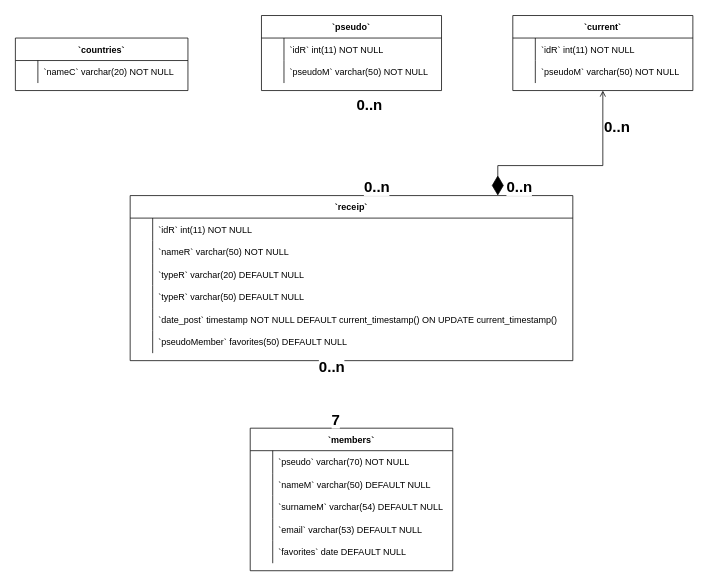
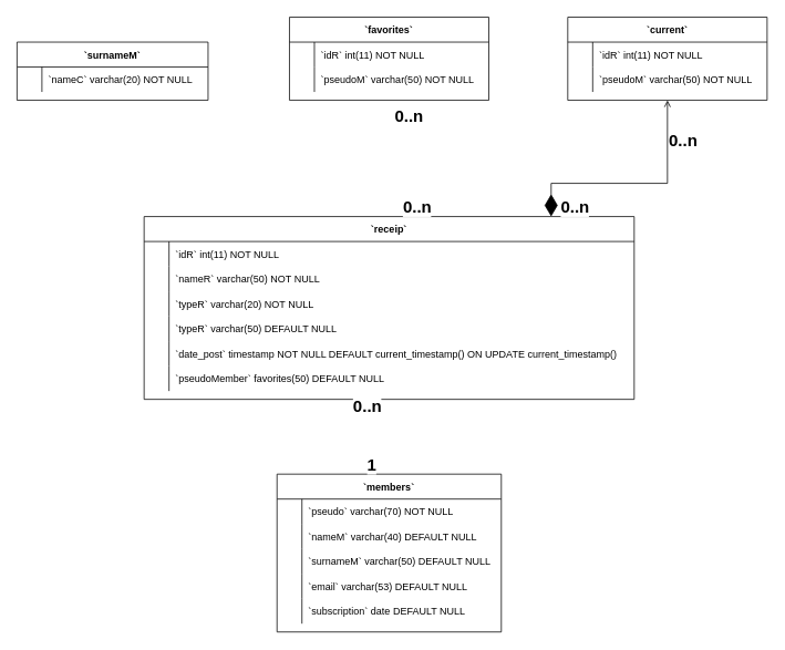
  <mxCell id="0" />
  <mxCell id="1" parent="0" />
- <mxCell id="2" value="`countries`" style="shape=table;startSize=30;container=1;collapsible=1;childLayout=tableLayout;fixedRows=1;rowLines=0;fontStyle=1;align=center;resizeLast=1;" vertex="1" parent="1"><mxGeometry x="20" y="50" width="230" height="70" as="geometry" /></mxCell>
+ <mxCell id="2" value="`surnameM`" style="shape=table;startSize=30;container=1;collapsible=1;childLayout=tableLayout;fixedRows=1;rowLines=0;fontStyle=1;align=center;resizeLast=1;" vertex="1" parent="1"><mxGeometry x="20" y="50" width="230" height="70" as="geometry" /></mxCell>
  <mxCell id="3" value="" style="shape=tableRow;horizontal=0;startSize=0;swimlaneHead=0;swimlaneBody=0;fillColor=none;collapsible=0;dropTarget=0;points=[[0,0.5],[1,0.5]];portConstraint=eastwest;top=0;left=0;right=0;bottom=0;" vertex="1" parent="2"><mxGeometry y="30" width="230" height="30" as="geometry" /></mxCell>
  <mxCell id="4" value="" style="shape=partialRectangle;overflow=hidden;connectable=0;fillColor=none;top=0;left=0;bottom=0;right=0;" vertex="1" parent="3"><mxGeometry width="30" height="30" as="geometry"><mxRectangle width="30" height="30" as="alternateBounds" /></mxGeometry></mxCell>
  <mxCell id="5" value="`nameC` varchar(20) NOT NULL" style="shape=partialRectangle;overflow=hidden;connectable=0;fillColor=none;align=left;top=0;left=0;bottom=0;right=0;spacingLeft=6;" vertex="1" parent="3"><mxGeometry x="30" width="200" height="30" as="geometry"><mxRectangle width="200" height="30" as="alternateBounds" /></mxGeometry></mxCell>
- <mxCell id="6" value="`pseudo`" style="shape=table;startSize=30;container=1;collapsible=1;childLayout=tableLayout;fixedRows=1;rowLines=0;fontStyle=1;align=center;resizeLast=1;" vertex="1" parent="1"><mxGeometry x="348" y="20" width="240" height="100" as="geometry" /></mxCell>
+ <mxCell id="6" value="`favorites`" style="shape=table;startSize=30;container=1;collapsible=1;childLayout=tableLayout;fixedRows=1;rowLines=0;fontStyle=1;align=center;resizeLast=1;" vertex="1" parent="1"><mxGeometry x="348" y="20" width="240" height="100" as="geometry" /></mxCell>
  <mxCell id="7" value="" style="shape=tableRow;horizontal=0;startSize=0;swimlaneHead=0;swimlaneBody=0;fillColor=none;collapsible=0;dropTarget=0;points=[[0,0.5],[1,0.5]];portConstraint=eastwest;top=0;left=0;right=0;bottom=0;" vertex="1" parent="6"><mxGeometry y="30" width="240" height="30" as="geometry" /></mxCell>
  <mxCell id="8" value="" style="shape=partialRectangle;overflow=hidden;connectable=0;fillColor=none;top=0;left=0;bottom=0;right=0;" vertex="1" parent="7"><mxGeometry width="30" height="30" as="geometry"><mxRectangle width="30" height="30" as="alternateBounds" /></mxGeometry></mxCell>
  <mxCell id="9" value="`idR` int(11) NOT NULL" style="shape=partialRectangle;overflow=hidden;connectable=0;fillColor=none;align=left;top=0;left=0;bottom=0;right=0;spacingLeft=6;" vertex="1" parent="7"><mxGeometry x="30" width="210" height="30" as="geometry"><mxRectangle width="210" height="30" as="alternateBounds" /></mxGeometry></mxCell>
  <mxCell id="10" value="" style="shape=tableRow;horizontal=0;startSize=0;swimlaneHead=0;swimlaneBody=0;fillColor=none;collapsible=0;dropTarget=0;points=[[0,0.5],[1,0.5]];portConstraint=eastwest;top=0;left=0;right=0;bottom=0;" vertex="1" parent="6"><mxGeometry y="60" width="240" height="30" as="geometry" /></mxCell>
  <mxCell id="11" value="" style="shape=partialRectangle;overflow=hidden;connectable=0;fillColor=none;top=0;left=0;bottom=0;right=0;" vertex="1" parent="10"><mxGeometry width="30" height="30" as="geometry"><mxRectangle width="30" height="30" as="alternateBounds" /></mxGeometry></mxCell>
  <mxCell id="12" value="`pseudoM` varchar(50) NOT NULL" style="shape=partialRectangle;overflow=hidden;connectable=0;fillColor=none;align=left;top=0;left=0;bottom=0;right=0;spacingLeft=6;" vertex="1" parent="10"><mxGeometry x="30" width="210" height="30" as="geometry"><mxRectangle width="210" height="30" as="alternateBounds" /></mxGeometry></mxCell>
  <mxCell id="13" value="`current`" style="shape=table;startSize=30;container=1;collapsible=1;childLayout=tableLayout;fixedRows=1;rowLines=0;fontStyle=1;align=center;resizeLast=1;" vertex="1" parent="1"><mxGeometry x="683" y="20" width="240" height="100" as="geometry" /></mxCell>
  <mxCell id="14" value="" style="shape=tableRow;horizontal=0;startSize=0;swimlaneHead=0;swimlaneBody=0;fillColor=none;collapsible=0;dropTarget=0;points=[[0,0.5],[1,0.5]];portConstraint=eastwest;top=0;left=0;right=0;bottom=0;" vertex="1" parent="13"><mxGeometry y="30" width="240" height="30" as="geometry" /></mxCell>
  <mxCell id="15" value="" style="shape=partialRectangle;overflow=hidden;connectable=0;fillColor=none;top=0;left=0;bottom=0;right=0;" vertex="1" parent="14"><mxGeometry width="30" height="30" as="geometry"><mxRectangle width="30" height="30" as="alternateBounds" /></mxGeometry></mxCell>
  <mxCell id="16" value="`idR` int(11) NOT NULL" style="shape=partialRectangle;overflow=hidden;connectable=0;fillColor=none;align=left;top=0;left=0;bottom=0;right=0;spacingLeft=6;" vertex="1" parent="14"><mxGeometry x="30" width="210" height="30" as="geometry"><mxRectangle width="210" height="30" as="alternateBounds" /></mxGeometry></mxCell>
  <mxCell id="17" value="" style="shape=tableRow;horizontal=0;startSize=0;swimlaneHead=0;swimlaneBody=0;fillColor=none;collapsible=0;dropTarget=0;points=[[0,0.5],[1,0.5]];portConstraint=eastwest;top=0;left=0;right=0;bottom=0;" vertex="1" parent="13"><mxGeometry y="60" width="240" height="30" as="geometry" /></mxCell>
  <mxCell id="18" value="" style="shape=partialRectangle;overflow=hidden;connectable=0;fillColor=none;top=0;left=0;bottom=0;right=0;" vertex="1" parent="17"><mxGeometry width="30" height="30" as="geometry"><mxRectangle width="30" height="30" as="alternateBounds" /></mxGeometry></mxCell>
  <mxCell id="19" value="`pseudoM` varchar(50) NOT NULL" style="shape=partialRectangle;overflow=hidden;connectable=0;fillColor=none;align=left;top=0;left=0;bottom=0;right=0;spacingLeft=6;" vertex="1" parent="17"><mxGeometry x="30" width="210" height="30" as="geometry"><mxRectangle width="210" height="30" as="alternateBounds" /></mxGeometry></mxCell>
  <mxCell id="20" value="`members`" style="shape=table;startSize=30;container=1;collapsible=1;childLayout=tableLayout;fixedRows=1;rowLines=0;fontStyle=1;align=center;resizeLast=1;" vertex="1" parent="1"><mxGeometry x="333" y="570" width="270" height="190" as="geometry" /></mxCell>
  <mxCell id="21" value="" style="shape=tableRow;horizontal=0;startSize=0;swimlaneHead=0;swimlaneBody=0;fillColor=none;collapsible=0;dropTarget=0;points=[[0,0.5],[1,0.5]];portConstraint=eastwest;top=0;left=0;right=0;bottom=0;" vertex="1" parent="20"><mxGeometry y="30" width="270" height="30" as="geometry" /></mxCell>
  <mxCell id="22" value="" style="shape=partialRectangle;overflow=hidden;connectable=0;fillColor=none;top=0;left=0;bottom=0;right=0;" vertex="1" parent="21"><mxGeometry width="30" height="30" as="geometry"><mxRectangle width="30" height="30" as="alternateBounds" /></mxGeometry></mxCell>
  <mxCell id="23" value="`pseudo` varchar(70) NOT NULL" style="shape=partialRectangle;overflow=hidden;connectable=0;fillColor=none;align=left;top=0;left=0;bottom=0;right=0;spacingLeft=6;" vertex="1" parent="21"><mxGeometry x="30" width="240" height="30" as="geometry"><mxRectangle width="240" height="30" as="alternateBounds" /></mxGeometry></mxCell>
  <mxCell id="24" value="" style="shape=tableRow;horizontal=0;startSize=0;swimlaneHead=0;swimlaneBody=0;fillColor=none;collapsible=0;dropTarget=0;points=[[0,0.5],[1,0.5]];portConstraint=eastwest;top=0;left=0;right=0;bottom=0;" vertex="1" parent="20"><mxGeometry y="60" width="270" height="30" as="geometry" /></mxCell>
  <mxCell id="25" value="" style="shape=partialRectangle;overflow=hidden;connectable=0;fillColor=none;top=0;left=0;bottom=0;right=0;" vertex="1" parent="24"><mxGeometry width="30" height="30" as="geometry"><mxRectangle width="30" height="30" as="alternateBounds" /></mxGeometry></mxCell>
- <mxCell id="26" value="`nameM` varchar(50) DEFAULT NULL" style="shape=partialRectangle;overflow=hidden;connectable=0;fillColor=none;align=left;top=0;left=0;bottom=0;right=0;spacingLeft=6;" vertex="1" parent="24"><mxGeometry x="30" width="240" height="30" as="geometry"><mxRectangle width="240" height="30" as="alternateBounds" /></mxGeometry></mxCell>
+ <mxCell id="26" value="`nameM` varchar(40) DEFAULT NULL" style="shape=partialRectangle;overflow=hidden;connectable=0;fillColor=none;align=left;top=0;left=0;bottom=0;right=0;spacingLeft=6;" vertex="1" parent="24"><mxGeometry x="30" width="240" height="30" as="geometry"><mxRectangle width="240" height="30" as="alternateBounds" /></mxGeometry></mxCell>
  <mxCell id="27" value="" style="shape=tableRow;horizontal=0;startSize=0;swimlaneHead=0;swimlaneBody=0;fillColor=none;collapsible=0;dropTarget=0;points=[[0,0.5],[1,0.5]];portConstraint=eastwest;top=0;left=0;right=0;bottom=0;" vertex="1" parent="20"><mxGeometry y="90" width="270" height="30" as="geometry" /></mxCell>
  <mxCell id="28" value="" style="shape=partialRectangle;overflow=hidden;connectable=0;fillColor=none;top=0;left=0;bottom=0;right=0;" vertex="1" parent="27"><mxGeometry width="30" height="30" as="geometry"><mxRectangle width="30" height="30" as="alternateBounds" /></mxGeometry></mxCell>
- <mxCell id="29" value="`surnameM` varchar(54) DEFAULT NULL" style="shape=partialRectangle;overflow=hidden;connectable=0;fillColor=none;align=left;top=0;left=0;bottom=0;right=0;spacingLeft=6;" vertex="1" parent="27"><mxGeometry x="30" width="240" height="30" as="geometry"><mxRectangle width="240" height="30" as="alternateBounds" /></mxGeometry></mxCell>
+ <mxCell id="29" value="`surnameM` varchar(50) DEFAULT NULL" style="shape=partialRectangle;overflow=hidden;connectable=0;fillColor=none;align=left;top=0;left=0;bottom=0;right=0;spacingLeft=6;" vertex="1" parent="27"><mxGeometry x="30" width="240" height="30" as="geometry"><mxRectangle width="240" height="30" as="alternateBounds" /></mxGeometry></mxCell>
  <mxCell id="30" value="" style="shape=tableRow;horizontal=0;startSize=0;swimlaneHead=0;swimlaneBody=0;fillColor=none;collapsible=0;dropTarget=0;points=[[0,0.5],[1,0.5]];portConstraint=eastwest;top=0;left=0;right=0;bottom=0;" vertex="1" parent="20"><mxGeometry y="120" width="270" height="30" as="geometry" /></mxCell>
  <mxCell id="31" value="" style="shape=partialRectangle;overflow=hidden;connectable=0;fillColor=none;top=0;left=0;bottom=0;right=0;" vertex="1" parent="30"><mxGeometry width="30" height="30" as="geometry"><mxRectangle width="30" height="30" as="alternateBounds" /></mxGeometry></mxCell>
  <mxCell id="32" value="`email` varchar(53) DEFAULT NULL" style="shape=partialRectangle;overflow=hidden;connectable=0;fillColor=none;align=left;top=0;left=0;bottom=0;right=0;spacingLeft=6;" vertex="1" parent="30"><mxGeometry x="30" width="240" height="30" as="geometry"><mxRectangle width="240" height="30" as="alternateBounds" /></mxGeometry></mxCell>
  <mxCell id="33" value="" style="shape=tableRow;horizontal=0;startSize=0;swimlaneHead=0;swimlaneBody=0;fillColor=none;collapsible=0;dropTarget=0;points=[[0,0.5],[1,0.5]];portConstraint=eastwest;top=0;left=0;right=0;bottom=0;" vertex="1" parent="20"><mxGeometry y="150" width="270" height="30" as="geometry" /></mxCell>
  <mxCell id="34" value="" style="shape=partialRectangle;overflow=hidden;connectable=0;fillColor=none;top=0;left=0;bottom=0;right=0;" vertex="1" parent="33"><mxGeometry width="30" height="30" as="geometry"><mxRectangle width="30" height="30" as="alternateBounds" /></mxGeometry></mxCell>
- <mxCell id="35" value="`favorites` date DEFAULT NULL" style="shape=partialRectangle;overflow=hidden;connectable=0;fillColor=none;align=left;top=0;left=0;bottom=0;right=0;spacingLeft=6;" vertex="1" parent="33"><mxGeometry x="30" width="240" height="30" as="geometry"><mxRectangle width="240" height="30" as="alternateBounds" /></mxGeometry></mxCell>
+ <mxCell id="35" value="`subscription` date DEFAULT NULL" style="shape=partialRectangle;overflow=hidden;connectable=0;fillColor=none;align=left;top=0;left=0;bottom=0;right=0;spacingLeft=6;" vertex="1" parent="33"><mxGeometry x="30" width="240" height="30" as="geometry"><mxRectangle width="240" height="30" as="alternateBounds" /></mxGeometry></mxCell>
  <mxCell id="36" value="`receip`" style="shape=table;startSize=30;container=1;collapsible=1;childLayout=tableLayout;fixedRows=1;rowLines=0;fontStyle=1;align=center;resizeLast=1;" vertex="1" parent="1"><mxGeometry x="173" y="260" width="590" height="220" as="geometry" /></mxCell>
  <mxCell id="37" value="" style="shape=tableRow;horizontal=0;startSize=0;swimlaneHead=0;swimlaneBody=0;fillColor=none;collapsible=0;dropTarget=0;points=[[0,0.5],[1,0.5]];portConstraint=eastwest;top=0;left=0;right=0;bottom=0;" vertex="1" parent="36"><mxGeometry y="30" width="590" height="30" as="geometry" /></mxCell>
  <mxCell id="38" value="" style="shape=partialRectangle;overflow=hidden;connectable=0;fillColor=none;top=0;left=0;bottom=0;right=0;" vertex="1" parent="37"><mxGeometry width="30" height="30" as="geometry"><mxRectangle width="30" height="30" as="alternateBounds" /></mxGeometry></mxCell>
  <mxCell id="39" value="`idR` int(11) NOT NULL" style="shape=partialRectangle;overflow=hidden;connectable=0;fillColor=none;align=left;top=0;left=0;bottom=0;right=0;spacingLeft=6;" vertex="1" parent="37"><mxGeometry x="30" width="560" height="30" as="geometry"><mxRectangle width="560" height="30" as="alternateBounds" /></mxGeometry></mxCell>
  <mxCell id="40" value="" style="shape=tableRow;horizontal=0;startSize=0;swimlaneHead=0;swimlaneBody=0;fillColor=none;collapsible=0;dropTarget=0;points=[[0,0.5],[1,0.5]];portConstraint=eastwest;top=0;left=0;right=0;bottom=0;" vertex="1" parent="36"><mxGeometry y="60" width="590" height="30" as="geometry" /></mxCell>
  <mxCell id="41" value="" style="shape=partialRectangle;overflow=hidden;connectable=0;fillColor=none;top=0;left=0;bottom=0;right=0;" vertex="1" parent="40"><mxGeometry width="30" height="30" as="geometry"><mxRectangle width="30" height="30" as="alternateBounds" /></mxGeometry></mxCell>
  <mxCell id="42" value="`nameR` varchar(50) NOT NULL" style="shape=partialRectangle;overflow=hidden;connectable=0;fillColor=none;align=left;top=0;left=0;bottom=0;right=0;spacingLeft=6;" vertex="1" parent="40"><mxGeometry x="30" width="560" height="30" as="geometry"><mxRectangle width="560" height="30" as="alternateBounds" /></mxGeometry></mxCell>
  <mxCell id="43" value="" style="shape=tableRow;horizontal=0;startSize=0;swimlaneHead=0;swimlaneBody=0;fillColor=none;collapsible=0;dropTarget=0;points=[[0,0.5],[1,0.5]];portConstraint=eastwest;top=0;left=0;right=0;bottom=0;" vertex="1" parent="36"><mxGeometry y="90" width="590" height="30" as="geometry" /></mxCell>
  <mxCell id="44" value="" style="shape=partialRectangle;overflow=hidden;connectable=0;fillColor=none;top=0;left=0;bottom=0;right=0;" vertex="1" parent="43"><mxGeometry width="30" height="30" as="geometry"><mxRectangle width="30" height="30" as="alternateBounds" /></mxGeometry></mxCell>
- <mxCell id="45" value="`typeR` varchar(20) DEFAULT NULL" style="shape=partialRectangle;overflow=hidden;connectable=0;fillColor=none;align=left;top=0;left=0;bottom=0;right=0;spacingLeft=6;" vertex="1" parent="43"><mxGeometry x="30" width="560" height="30" as="geometry"><mxRectangle width="560" height="30" as="alternateBounds" /></mxGeometry></mxCell>
+ <mxCell id="45" value="`typeR` varchar(20) NOT NULL" style="shape=partialRectangle;overflow=hidden;connectable=0;fillColor=none;align=left;top=0;left=0;bottom=0;right=0;spacingLeft=6;" vertex="1" parent="43"><mxGeometry x="30" width="560" height="30" as="geometry"><mxRectangle width="560" height="30" as="alternateBounds" /></mxGeometry></mxCell>
  <mxCell id="46" value="" style="shape=tableRow;horizontal=0;startSize=0;swimlaneHead=0;swimlaneBody=0;fillColor=none;collapsible=0;dropTarget=0;points=[[0,0.5],[1,0.5]];portConstraint=eastwest;top=0;left=0;right=0;bottom=0;" vertex="1" parent="36"><mxGeometry y="120" width="590" height="30" as="geometry" /></mxCell>
  <mxCell id="47" value="" style="shape=partialRectangle;overflow=hidden;connectable=0;fillColor=none;top=0;left=0;bottom=0;right=0;" vertex="1" parent="46"><mxGeometry width="30" height="30" as="geometry"><mxRectangle width="30" height="30" as="alternateBounds" /></mxGeometry></mxCell>
  <mxCell id="48" value="`typeR` varchar(50) DEFAULT NULL" style="shape=partialRectangle;overflow=hidden;connectable=0;fillColor=none;align=left;top=0;left=0;bottom=0;right=0;spacingLeft=6;" vertex="1" parent="46"><mxGeometry x="30" width="560" height="30" as="geometry"><mxRectangle width="560" height="30" as="alternateBounds" /></mxGeometry></mxCell>
  <mxCell id="49" value="" style="shape=tableRow;horizontal=0;startSize=0;swimlaneHead=0;swimlaneBody=0;fillColor=none;collapsible=0;dropTarget=0;points=[[0,0.5],[1,0.5]];portConstraint=eastwest;top=0;left=0;right=0;bottom=0;" vertex="1" parent="36"><mxGeometry y="150" width="590" height="30" as="geometry" /></mxCell>
  <mxCell id="50" value="" style="shape=partialRectangle;overflow=hidden;connectable=0;fillColor=none;top=0;left=0;bottom=0;right=0;" vertex="1" parent="49"><mxGeometry width="30" height="30" as="geometry"><mxRectangle width="30" height="30" as="alternateBounds" /></mxGeometry></mxCell>
  <mxCell id="51" value="`date_post` timestamp NOT NULL DEFAULT current_timestamp() ON UPDATE current_timestamp()" style="shape=partialRectangle;overflow=hidden;connectable=0;fillColor=none;align=left;top=0;left=0;bottom=0;right=0;spacingLeft=6;" vertex="1" parent="49"><mxGeometry x="30" width="560" height="30" as="geometry"><mxRectangle width="560" height="30" as="alternateBounds" /></mxGeometry></mxCell>
  <mxCell id="52" value="" style="shape=tableRow;horizontal=0;startSize=0;swimlaneHead=0;swimlaneBody=0;fillColor=none;collapsible=0;dropTarget=0;points=[[0,0.5],[1,0.5]];portConstraint=eastwest;top=0;left=0;right=0;bottom=0;" vertex="1" parent="36"><mxGeometry y="180" width="590" height="30" as="geometry" /></mxCell>
  <mxCell id="53" value="" style="shape=partialRectangle;overflow=hidden;connectable=0;fillColor=none;top=0;left=0;bottom=0;right=0;" vertex="1" parent="52"><mxGeometry width="30" height="30" as="geometry"><mxRectangle width="30" height="30" as="alternateBounds" /></mxGeometry></mxCell>
  <mxCell id="54" value="`pseudoMember` favorites(50) DEFAULT NULL" style="shape=partialRectangle;overflow=hidden;connectable=0;fillColor=none;align=left;top=0;left=0;bottom=0;right=0;spacingLeft=6;" vertex="1" parent="52"><mxGeometry x="30" width="560" height="30" as="geometry"><mxRectangle width="560" height="30" as="alternateBounds" /></mxGeometry></mxCell>
  <mxCell id="55" value="" style="endArrow=diamondThin;endFill=1;endSize=24;html=1;rounded=0;entryX=0.5;entryY=0;entryDx=0;entryDy=0;exitX=0.5;exitY=1;exitDx=0;exitDy=0;startArrow=open;startFill=0;" edge="1" parent="1" source="13"><mxGeometry width="160" relative="1" as="geometry"><mxPoint x="663" y="150" as="sourcePoint" /><mxPoint x="663" y="260" as="targetPoint" /><Array as="points"><mxPoint x="803" y="220" /><mxPoint x="663" y="220" /></Array></mxGeometry></mxCell>
  <mxCell id="56" value="0..n" style="edgeLabel;resizable=0;html=1;align=left;verticalAlign=top;fontSize=20;fontStyle=1" connectable="0" vertex="1" parent="1"><mxGeometry x="473" y="120" as="geometry" /></mxCell>
  <mxCell id="57" value="0..n" style="edgeLabel;resizable=0;html=1;align=left;verticalAlign=top;fontSize=20;fontStyle=1" connectable="0" vertex="1" parent="1"><mxGeometry x="483" y="230" as="geometry" /></mxCell>
  <mxCell id="58" value="0..n" style="edgeLabel;resizable=0;html=1;align=left;verticalAlign=top;fontSize=20;fontStyle=1" connectable="0" vertex="1" parent="1"><mxGeometry x="673" y="230" as="geometry" /></mxCell>
  <mxCell id="59" value="0..n" style="edgeLabel;resizable=0;html=1;align=left;verticalAlign=top;fontSize=20;fontStyle=1" connectable="0" vertex="1" parent="1"><mxGeometry x="803" y="150" as="geometry" /></mxCell>
  <mxCell id="60" value="0..n" style="edgeLabel;resizable=0;html=1;align=left;verticalAlign=top;fontSize=20;fontStyle=1" connectable="0" vertex="1" parent="1"><mxGeometry x="423" y="470" as="geometry" /></mxCell>
- <mxCell id="61" value="7" style="edgeLabel;resizable=0;html=1;align=right;verticalAlign=top;fontSize=20;fontStyle=1" connectable="0" vertex="1" parent="1"><mxGeometry x="453" y="540" as="geometry" /></mxCell>
+ <mxCell id="61" value="1" style="edgeLabel;resizable=0;html=1;align=right;verticalAlign=top;fontSize=20;fontStyle=1" connectable="0" vertex="1" parent="1"><mxGeometry x="453" y="540" as="geometry" /></mxCell>
